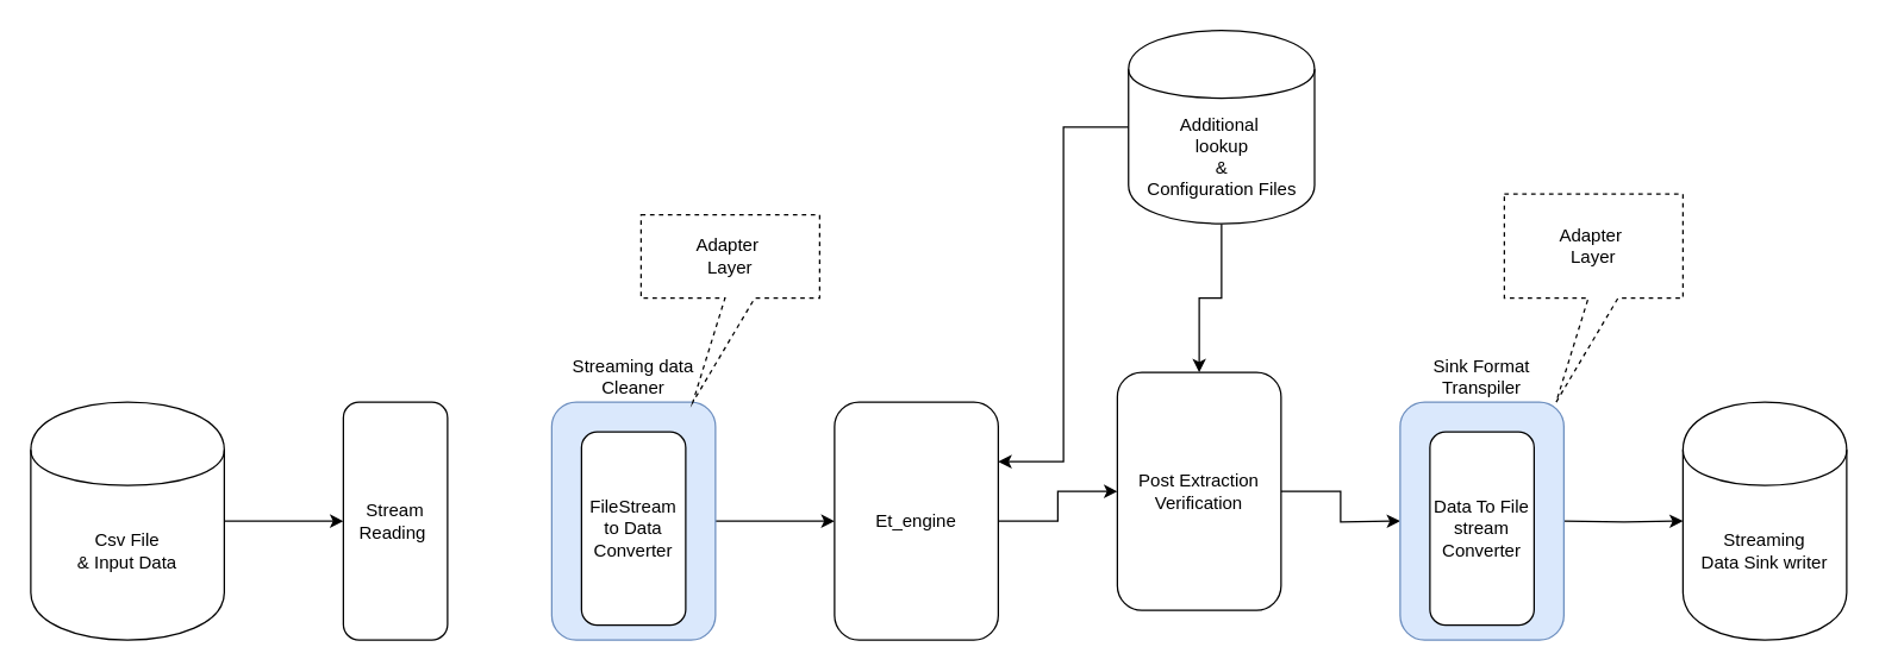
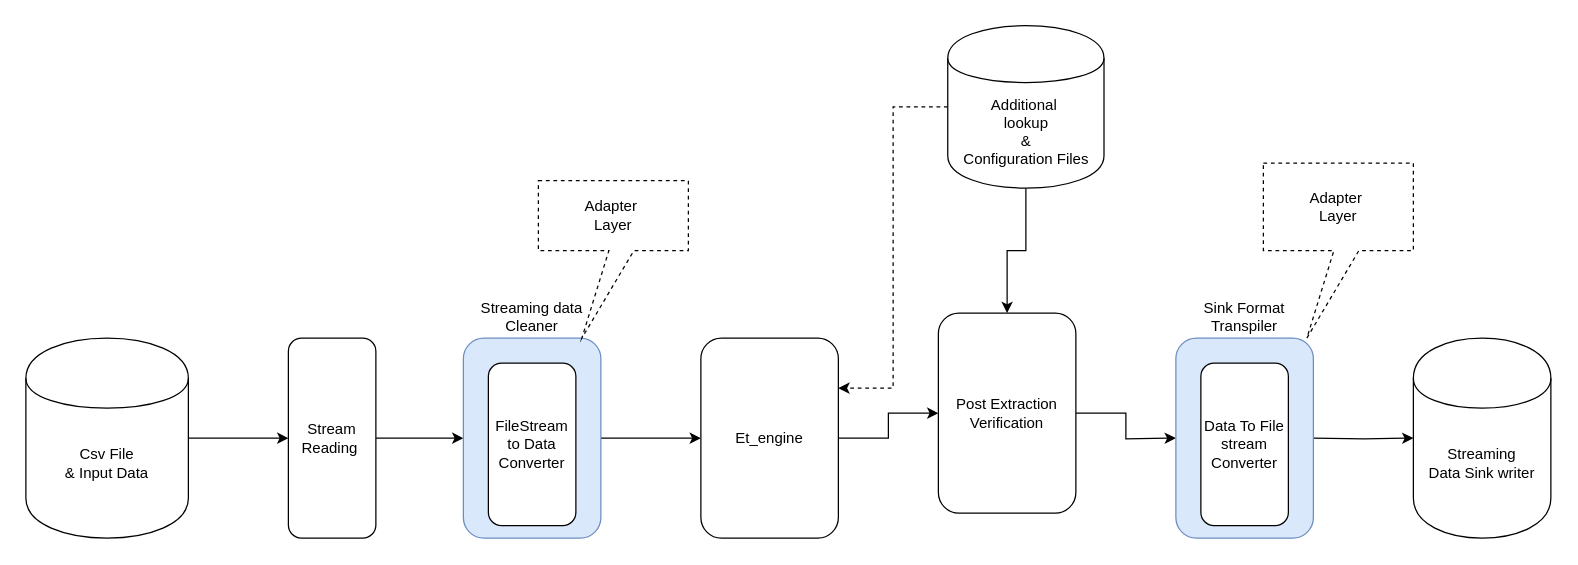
  <mxCell id="0" />
  <mxCell id="1" parent="0" />
  <mxCell id="2" value="" style="edgeStyle=orthogonalEdgeStyle;rounded=0;orthogonalLoop=1;jettySize=auto;html=1;" edge="1" parent="1" source="3" target="5"><mxGeometry relative="1" as="geometry" /></mxCell>
  <mxCell id="3" value="Csv File&lt;br&gt;&amp;amp; Input Data" style="shape=cylinder;whiteSpace=wrap;html=1;boundedLbl=1;backgroundOutline=1;" vertex="1" parent="1"><mxGeometry x="20" y="270" width="130" height="160" as="geometry" /></mxCell>
+ <mxCell id="4" value="" style="edgeStyle=orthogonalEdgeStyle;rounded=0;orthogonalLoop=1;jettySize=auto;html=1;" edge="1" parent="1" source="5" target="7"><mxGeometry relative="1" as="geometry" /></mxCell>
  <mxCell id="5" value="Stream Reading&amp;nbsp;" style="rounded=1;whiteSpace=wrap;html=1;fontFamily=Helvetica;fontSize=12;fontColor=#000000;align=center;strokeColor=#000000;fillColor=#ffffff;" vertex="1" parent="1"><mxGeometry x="230" y="270" width="70" height="160" as="geometry" /></mxCell>
  <mxCell id="6" value="" style="edgeStyle=orthogonalEdgeStyle;rounded=0;orthogonalLoop=1;jettySize=auto;html=1;" edge="1" parent="1" source="7" target="9"><mxGeometry relative="1" as="geometry" /></mxCell>
  <mxCell id="7" value="Streaming data Cleaner" style="rounded=1;whiteSpace=wrap;html=1;fontFamily=Helvetica;fontSize=12;align=center;strokeColor=#6c8ebf;fillColor=#dae8fc;labelPosition=center;verticalLabelPosition=top;verticalAlign=bottom;" vertex="1" parent="1"><mxGeometry x="370" y="270" width="110" height="160" as="geometry" /></mxCell>
  <mxCell id="8" value="" style="edgeStyle=orthogonalEdgeStyle;rounded=0;orthogonalLoop=1;jettySize=auto;html=1;" edge="1" parent="1" source="9" target="11"><mxGeometry relative="1" as="geometry" /></mxCell>
  <mxCell id="9" value="Et_engine" style="rounded=1;whiteSpace=wrap;html=1;fontFamily=Helvetica;fontSize=12;fontColor=#000000;align=center;strokeColor=#000000;fillColor=#ffffff;labelPosition=center;verticalLabelPosition=middle;verticalAlign=middle;" vertex="1" parent="1"><mxGeometry x="560" y="270" width="110" height="160" as="geometry" /></mxCell>
  <mxCell id="10" value="" style="edgeStyle=orthogonalEdgeStyle;rounded=0;orthogonalLoop=1;jettySize=auto;html=1;startArrow=none;startFill=0;" edge="1" parent="1" source="11"><mxGeometry relative="1" as="geometry"><mxPoint x="940" y="350" as="targetPoint" /></mxGeometry></mxCell>
  <mxCell id="11" value="Post Extraction Verification" style="rounded=1;whiteSpace=wrap;html=1;fontFamily=Helvetica;fontSize=12;fontColor=#000000;align=center;strokeColor=#000000;fillColor=#ffffff;labelPosition=center;verticalLabelPosition=middle;verticalAlign=middle;" vertex="1" parent="1"><mxGeometry x="750" y="250" width="110" height="160" as="geometry" /></mxCell>
  <mxCell id="12" value="" style="edgeStyle=orthogonalEdgeStyle;rounded=0;orthogonalLoop=1;jettySize=auto;html=1;startArrow=none;startFill=0;" edge="1" parent="1" target="13"><mxGeometry relative="1" as="geometry"><mxPoint x="1050" y="350" as="sourcePoint" /></mxGeometry></mxCell>
  <mxCell id="13" value="Streaming &lt;br&gt;Data Sink writer" style="shape=cylinder;whiteSpace=wrap;html=1;boundedLbl=1;backgroundOutline=1;fontFamily=Helvetica;fontSize=12;fontColor=#000000;align=center;strokeColor=#000000;fillColor=#ffffff;" vertex="1" parent="1"><mxGeometry x="1130" y="270" width="110" height="160" as="geometry" /></mxCell>
  <mxCell id="14" value="&lt;span style=&quot;white-space: normal&quot;&gt;FileStream to Data Converter&lt;/span&gt;" style="rounded=1;whiteSpace=wrap;html=1;" vertex="1" parent="1"><mxGeometry x="390" y="290" width="70" height="130" as="geometry" /></mxCell>
  <mxCell id="15" style="edgeStyle=orthogonalEdgeStyle;rounded=0;orthogonalLoop=1;jettySize=auto;html=1;startArrow=none;startFill=0;" edge="1" parent="1" source="17" target="11"><mxGeometry relative="1" as="geometry" /></mxCell>
- <mxCell id="16" style="edgeStyle=orthogonalEdgeStyle;rounded=0;orthogonalLoop=1;jettySize=auto;html=1;entryX=1;entryY=0.25;entryDx=0;entryDy=0;startArrow=none;startFill=0;" edge="1" parent="1" source="17" target="9"><mxGeometry relative="1" as="geometry" /></mxCell>
+ <mxCell id="16" style="edgeStyle=orthogonalEdgeStyle;rounded=0;orthogonalLoop=1;jettySize=auto;html=1;entryX=1;entryY=0.25;entryDx=0;entryDy=0;startArrow=none;startFill=0;dashed=1;" edge="1" parent="1" source="17" target="9"><mxGeometry relative="1" as="geometry" /></mxCell>
  <mxCell id="17" value="Additional&amp;nbsp;&lt;br&gt;lookup &lt;br&gt;&amp;amp; &lt;br&gt;Configuration Files" style="shape=cylinder;whiteSpace=wrap;html=1;boundedLbl=1;backgroundOutline=1;" vertex="1" parent="1"><mxGeometry x="757.5" y="20" width="125" height="130" as="geometry" /></mxCell>
  <mxCell id="18" value="Sink Format Transpiler" style="rounded=1;whiteSpace=wrap;html=1;fontFamily=Helvetica;fontSize=12;align=center;strokeColor=#6c8ebf;fillColor=#dae8fc;labelPosition=center;verticalLabelPosition=top;verticalAlign=bottom;" vertex="1" parent="1"><mxGeometry x="940" y="270" width="110" height="160" as="geometry" /></mxCell>
  <mxCell id="19" value="&lt;span style=&quot;white-space: normal&quot;&gt;Data To File stream Converter&lt;/span&gt;" style="rounded=1;whiteSpace=wrap;html=1;" vertex="1" parent="1"><mxGeometry x="960" y="290" width="70" height="130" as="geometry" /></mxCell>
  <mxCell id="20" value="Adapter&amp;nbsp;&lt;br&gt;Layer" style="shape=callout;whiteSpace=wrap;html=1;perimeter=calloutPerimeter;position2=0.29;size=70;position=0.47;dashed=1;" vertex="1" parent="1"><mxGeometry x="430" y="144" width="120" height="126" as="geometry" /></mxCell>
  <mxCell id="21" value="Adapter&amp;nbsp;&lt;br&gt;Layer" style="shape=callout;whiteSpace=wrap;html=1;perimeter=calloutPerimeter;position2=0.29;size=70;position=0.47;dashed=1;" vertex="1" parent="1"><mxGeometry x="1010" y="130" width="120" height="140" as="geometry" /></mxCell>
